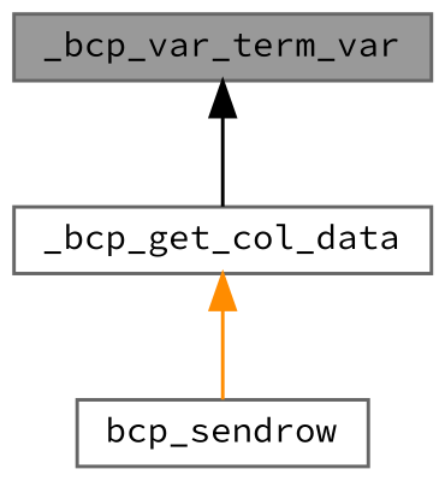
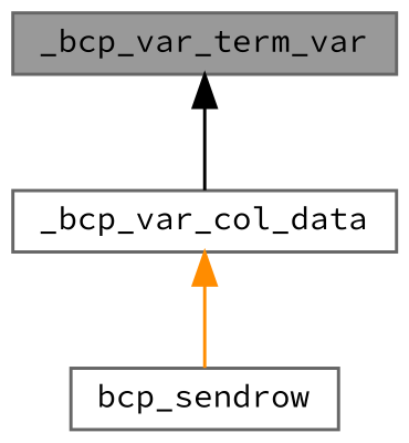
  digraph {
    fontname="Source Code Pro"
    rankdir=TB
    node [color=grey40 fillcolor=white fontname="Source Code Pro" fontsize=10 shape=box style=filled]
    edge [dir=back fontname="Source Code Pro" fontsize=10 labelfontname=Helvetica labelfontsize=10 style=solid]
    n1 [color=gray40 fillcolor=grey60 fontcolor=black height=0.2 label=_bcp_var_term_var width=0.4]
-   n2 [height=0.2 label=_bcp_get_col_data width=0.4]
+   n2 [height=0.2 label=_bcp_var_col_data width=0.4]
    n3 [height=0.2 label=bcp_sendrow width=0.4]
    n1 -> n2 [color=black]
    n2 -> n3 [color=darkorange]
  }
